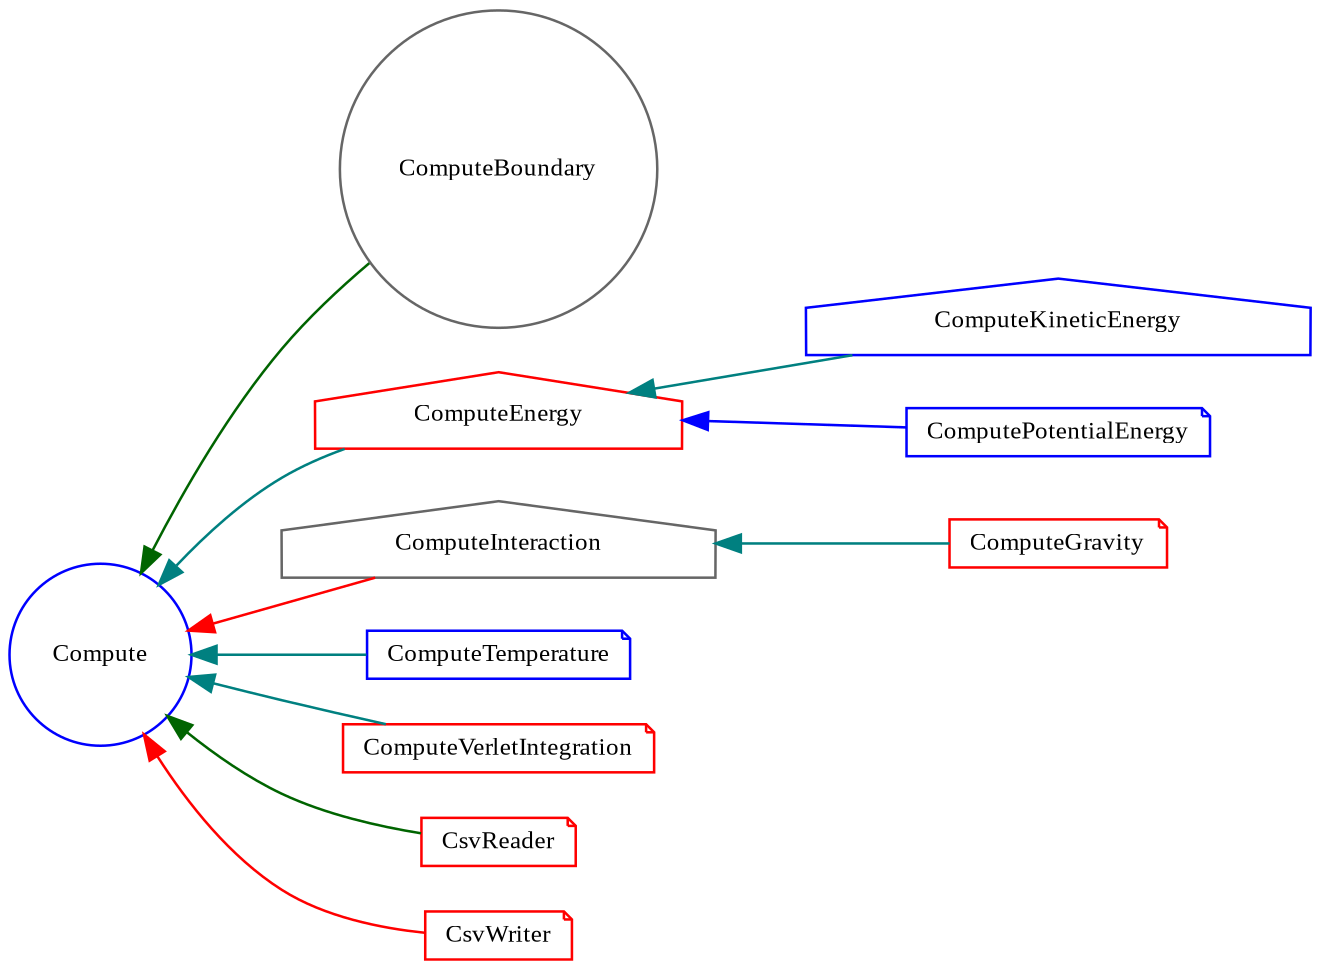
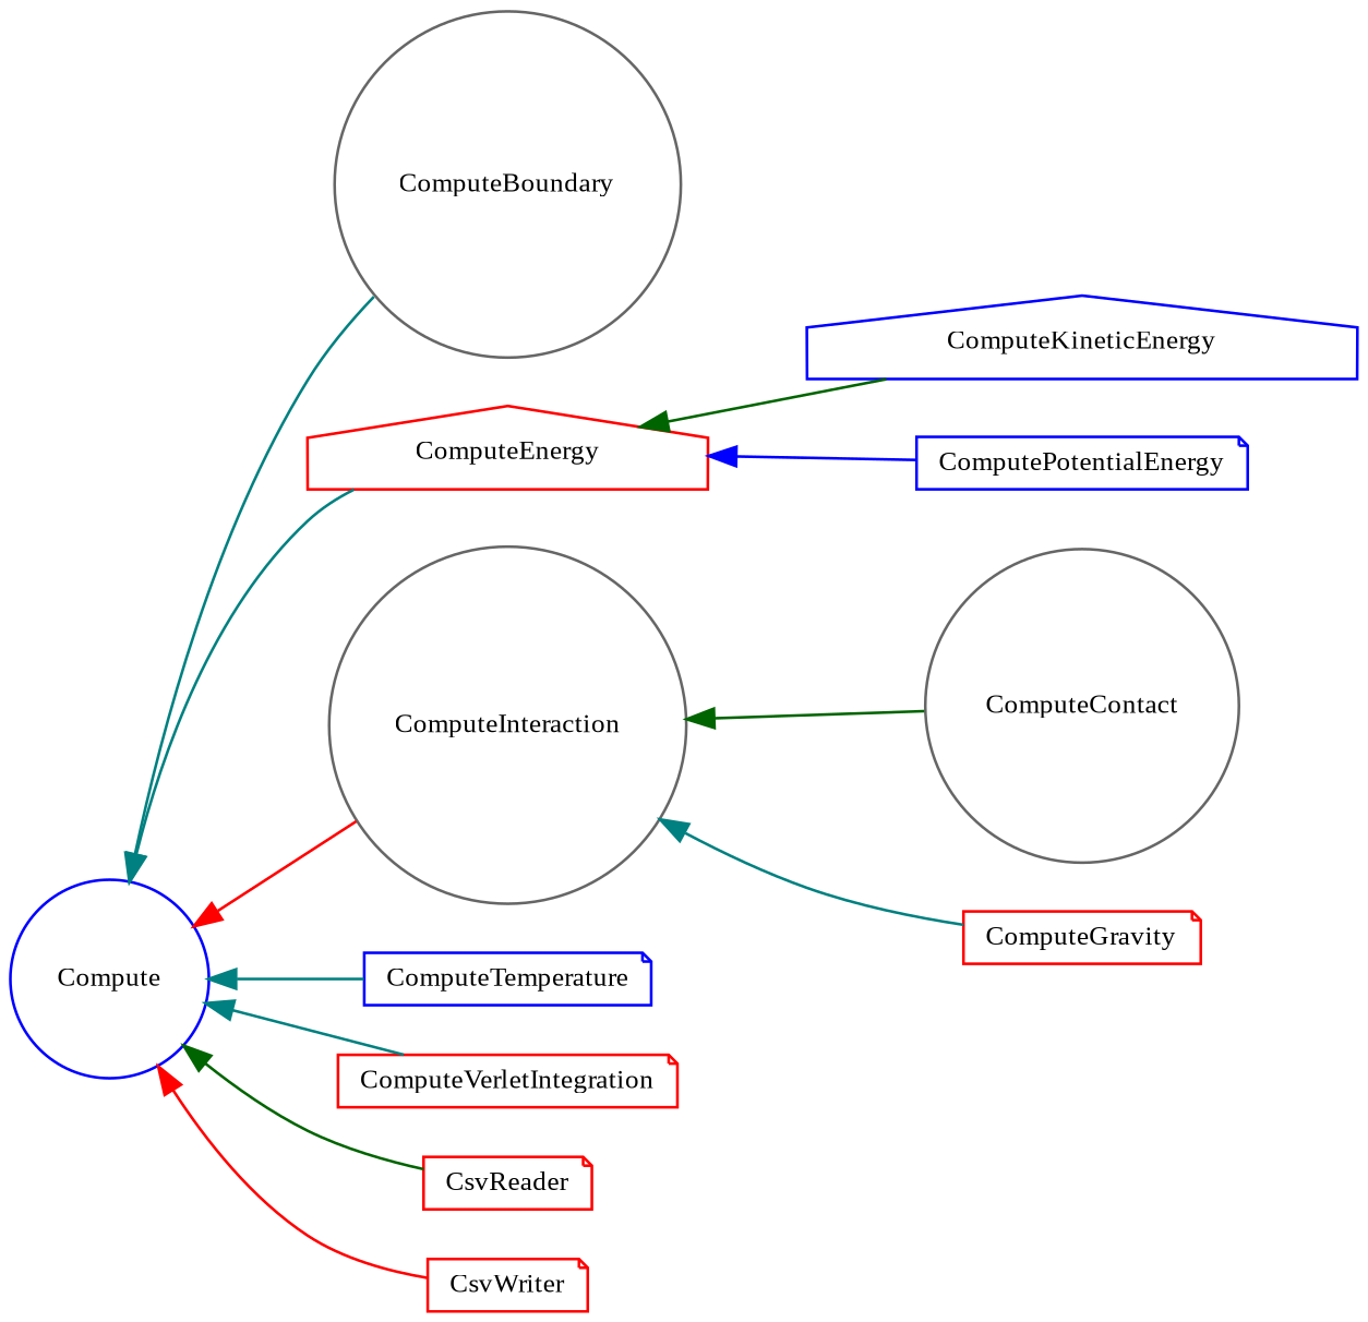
  digraph {
    fontname="Liberation Serif"
    rankdir=LR
    node [color=red fillcolor=white fontname="Liberation Serif" fontsize=10 shape=note style=filled]
    edge [color=teal dir=back fontname="Liberation Serif" fontsize=10 labelfontname=Helvetica labelfontsize=10 style=solid]
    n1 [color=blue height=0.2 label=Compute shape=circle width=0.4]
    n2 [color=gray40 height=0.2 label=ComputeBoundary shape=circle width=0.4]
    n3 [height=0.2 label=ComputeEnergy shape=house width=0.4]
-   n4 [color=gray40 height=0.2 label=ComputeInteraction shape=house width=0.4]
+   n4 [color=gray40 height=0.2 label=ComputeInteraction shape=circle width=0.4]
    n5 [color=blue height=0.2 label=ComputeTemperature width=0.4]
    n6 [height=0.2 label=ComputeVerletIntegration width=0.4]
    n7 [height=0.2 label=CsvReader width=0.4]
    n8 [height=0.2 label=CsvWriter width=0.4]
    n9 [color=blue height=0.2 label=ComputeKineticEnergy shape=house width=0.4]
    n10 [color=blue height=0.2 label=ComputePotentialEnergy width=0.4]
+   n11 [color=gray40 height=0.2 label=ComputeContact shape=circle width=0.4]
    n12 [height=0.2 label=ComputeGravity width=0.4]
-   n1 -> n2 [color=darkgreen]
+   n1 -> n2
    n1 -> n3
    n1 -> n4 [color=red]
    n1 -> n5
    n1 -> n6
    n1 -> n7 [color=darkgreen]
    n1 -> n8 [color=red]
-   n3 -> n9
+   n3 -> n9 [color=darkgreen]
    n3 -> n10 [color=blue]
+   n4 -> n11 [color=darkgreen]
    n4 -> n12
  }
